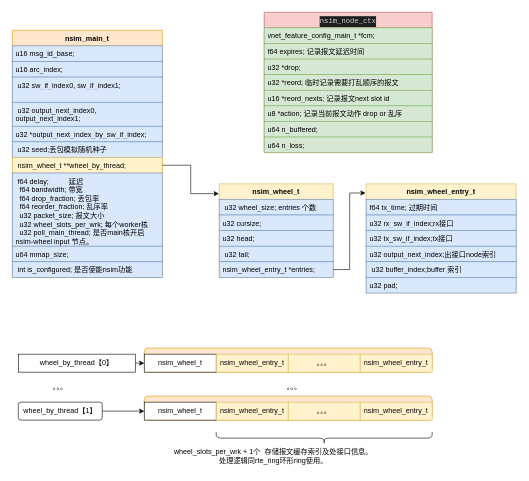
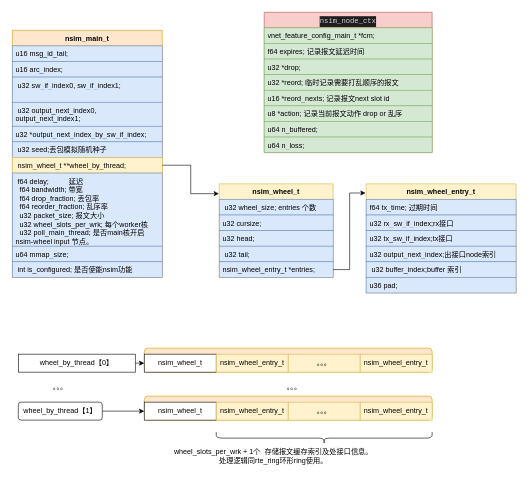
  <mxCell id="0" />
  <mxCell id="1" parent="0" />
  <mxCell id="2" value="nsim_main_t" style="swimlane;fontStyle=1;align=center;verticalAlign=top;childLayout=stackLayout;horizontal=1;startSize=26;horizontalStack=0;resizeParent=1;resizeParentMax=0;resizeLast=0;collapsible=1;marginBottom=0;whiteSpace=wrap;html=1;fillColor=#ffe6cc;strokeColor=#d79b00;" parent="1" vertex="1"><mxGeometry x="20" y="50" width="250" height="412" as="geometry" /></mxCell>
- <mxCell id="3" value="u16 msg_id_base;" style="text;strokeColor=#6c8ebf;fillColor=#dae8fc;align=left;verticalAlign=top;spacingLeft=4;spacingRight=4;overflow=hidden;rotatable=0;points=[[0,0.5],[1,0.5]];portConstraint=eastwest;whiteSpace=wrap;html=1;" parent="2" vertex="1"><mxGeometry y="26" width="250" height="26" as="geometry" /></mxCell>
+ <mxCell id="3" value="u16 msg_id_tail;" style="text;strokeColor=#6c8ebf;fillColor=#dae8fc;align=left;verticalAlign=top;spacingLeft=4;spacingRight=4;overflow=hidden;rotatable=0;points=[[0,0.5],[1,0.5]];portConstraint=eastwest;whiteSpace=wrap;html=1;" parent="2" vertex="1"><mxGeometry y="26" width="250" height="26" as="geometry" /></mxCell>
  <mxCell id="4" value="u16 arc_index;" style="text;strokeColor=#6c8ebf;fillColor=#dae8fc;align=left;verticalAlign=top;spacingLeft=4;spacingRight=4;overflow=hidden;rotatable=0;points=[[0,0.5],[1,0.5]];portConstraint=eastwest;whiteSpace=wrap;html=1;" parent="2" vertex="1"><mxGeometry y="52" width="250" height="26" as="geometry" /></mxCell>
  <mxCell id="5" value="&amp;nbsp;u32 sw_if_index0, sw_if_index1;" style="text;strokeColor=#6c8ebf;fillColor=#dae8fc;align=left;verticalAlign=top;spacingLeft=4;spacingRight=4;overflow=hidden;rotatable=0;points=[[0,0.5],[1,0.5]];portConstraint=eastwest;whiteSpace=wrap;html=1;" parent="2" vertex="1"><mxGeometry y="78" width="250" height="42" as="geometry" /></mxCell>
  <mxCell id="6" value="&amp;nbsp;u32 output_next_index0, output_next_index1;" style="text;strokeColor=#6c8ebf;fillColor=#dae8fc;align=left;verticalAlign=top;spacingLeft=4;spacingRight=4;overflow=hidden;rotatable=0;points=[[0,0.5],[1,0.5]];portConstraint=eastwest;whiteSpace=wrap;html=1;" parent="2" vertex="1"><mxGeometry y="120" width="250" height="40" as="geometry" /></mxCell>
  <mxCell id="7" value="u32 *output_next_index_by_sw_if_index;" style="text;strokeColor=#6c8ebf;fillColor=#dae8fc;align=left;verticalAlign=top;spacingLeft=4;spacingRight=4;overflow=hidden;rotatable=0;points=[[0,0.5],[1,0.5]];portConstraint=eastwest;whiteSpace=wrap;html=1;" parent="2" vertex="1"><mxGeometry y="160" width="250" height="26" as="geometry" /></mxCell>
  <mxCell id="8" value="&amp;nbsp;u32 seed;丢包模拟随机种子" style="text;strokeColor=#6c8ebf;fillColor=#dae8fc;align=left;verticalAlign=top;spacingLeft=4;spacingRight=4;overflow=hidden;rotatable=0;points=[[0,0.5],[1,0.5]];portConstraint=eastwest;whiteSpace=wrap;html=1;" parent="2" vertex="1"><mxGeometry y="186" width="250" height="26" as="geometry" /></mxCell>
  <mxCell id="9" value="&amp;nbsp;nsim_wheel_t **wheel_by_thread;" style="text;strokeColor=#d6b656;fillColor=#fff2cc;align=left;verticalAlign=top;spacingLeft=4;spacingRight=4;overflow=hidden;rotatable=0;points=[[0,0.5],[1,0.5]];portConstraint=eastwest;whiteSpace=wrap;html=1;" parent="2" vertex="1"><mxGeometry y="212" width="250" height="26" as="geometry" /></mxCell>
  <mxCell id="10" value="&lt;div&gt;&amp;nbsp;f64 delay;&amp;nbsp; &amp;nbsp; &amp;nbsp; &amp;nbsp; &amp;nbsp; 延迟&lt;/div&gt;&lt;div&gt;&amp;nbsp; f64 bandwidth; 带宽&lt;/div&gt;&lt;div&gt;&amp;nbsp; f64 drop_fraction; 丢包率&lt;/div&gt;&lt;div&gt;&amp;nbsp; f64 reorder_fraction; 乱序率&lt;/div&gt;&lt;div&gt;&amp;nbsp; u32 packet_size; 报文大小&lt;/div&gt;&lt;div&gt;&amp;nbsp; u32 wheel_slots_per_wrk; 每个worker核&lt;/div&gt;&lt;div&gt;&amp;nbsp; u32 poll_main_thread; 是否main核开启nsim-wheel input 节点。&lt;/div&gt;" style="text;strokeColor=#6c8ebf;fillColor=#dae8fc;align=left;verticalAlign=top;spacingLeft=4;spacingRight=4;overflow=hidden;rotatable=0;points=[[0,0.5],[1,0.5]];portConstraint=eastwest;whiteSpace=wrap;html=1;" parent="2" vertex="1"><mxGeometry y="238" width="250" height="122" as="geometry" /></mxCell>
  <mxCell id="11" value="u64 mmap_size;" style="text;strokeColor=#6c8ebf;fillColor=#dae8fc;align=left;verticalAlign=top;spacingLeft=4;spacingRight=4;overflow=hidden;rotatable=0;points=[[0,0.5],[1,0.5]];portConstraint=eastwest;whiteSpace=wrap;html=1;" parent="2" vertex="1"><mxGeometry y="360" width="250" height="26" as="geometry" /></mxCell>
  <mxCell id="12" value="&amp;nbsp;int is_configured; 是否使能nsim功能" style="text;strokeColor=#6c8ebf;fillColor=#dae8fc;align=left;verticalAlign=top;spacingLeft=4;spacingRight=4;overflow=hidden;rotatable=0;points=[[0,0.5],[1,0.5]];portConstraint=eastwest;whiteSpace=wrap;html=1;" parent="2" vertex="1"><mxGeometry y="386" width="250" height="26" as="geometry" /></mxCell>
  <mxCell id="13" value="nsim_wheel_entry_t" style="swimlane;fontStyle=1;align=center;verticalAlign=top;childLayout=stackLayout;horizontal=1;startSize=26;horizontalStack=0;resizeParent=1;resizeParentMax=0;resizeLast=0;collapsible=1;marginBottom=0;whiteSpace=wrap;html=1;fillColor=#fff2cc;strokeColor=#d6b656;" parent="1" vertex="1"><mxGeometry x="610" y="306" width="250" height="182" as="geometry" /></mxCell>
  <mxCell id="14" value="f64 tx_time; 过期时间" style="text;strokeColor=#6c8ebf;fillColor=#dae8fc;align=left;verticalAlign=top;spacingLeft=4;spacingRight=4;overflow=hidden;rotatable=0;points=[[0,0.5],[1,0.5]];portConstraint=eastwest;whiteSpace=wrap;html=1;" parent="13" vertex="1"><mxGeometry y="26" width="250" height="26" as="geometry" /></mxCell>
  <mxCell id="15" value="u32 rx_sw_if_index;rx接口" style="text;strokeColor=#6c8ebf;fillColor=#dae8fc;align=left;verticalAlign=top;spacingLeft=4;spacingRight=4;overflow=hidden;rotatable=0;points=[[0,0.5],[1,0.5]];portConstraint=eastwest;whiteSpace=wrap;html=1;" parent="13" vertex="1"><mxGeometry y="52" width="250" height="26" as="geometry" /></mxCell>
  <mxCell id="16" value="u32 tx_sw_if_index;tx接口" style="text;strokeColor=#6c8ebf;fillColor=#dae8fc;align=left;verticalAlign=top;spacingLeft=4;spacingRight=4;overflow=hidden;rotatable=0;points=[[0,0.5],[1,0.5]];portConstraint=eastwest;whiteSpace=wrap;html=1;" parent="13" vertex="1"><mxGeometry y="78" width="250" height="26" as="geometry" /></mxCell>
  <mxCell id="17" value="u32 output_next_index;出接口node索引" style="text;strokeColor=#6c8ebf;fillColor=#dae8fc;align=left;verticalAlign=top;spacingLeft=4;spacingRight=4;overflow=hidden;rotatable=0;points=[[0,0.5],[1,0.5]];portConstraint=eastwest;whiteSpace=wrap;html=1;" parent="13" vertex="1"><mxGeometry y="104" width="250" height="26" as="geometry" /></mxCell>
  <mxCell id="18" value="&amp;nbsp;u32 buffer_index;buffer 索引" style="text;strokeColor=#6c8ebf;fillColor=#dae8fc;align=left;verticalAlign=top;spacingLeft=4;spacingRight=4;overflow=hidden;rotatable=0;points=[[0,0.5],[1,0.5]];portConstraint=eastwest;whiteSpace=wrap;html=1;" parent="13" vertex="1"><mxGeometry y="130" width="250" height="26" as="geometry" /></mxCell>
- <mxCell id="19" value="u32 pad;" style="text;strokeColor=#6c8ebf;fillColor=#dae8fc;align=left;verticalAlign=top;spacingLeft=4;spacingRight=4;overflow=hidden;rotatable=0;points=[[0,0.5],[1,0.5]];portConstraint=eastwest;whiteSpace=wrap;html=1;" parent="13" vertex="1"><mxGeometry y="156" width="250" height="26" as="geometry" /></mxCell>
+ <mxCell id="19" value="u36 pad;" style="text;strokeColor=#6c8ebf;fillColor=#dae8fc;align=left;verticalAlign=top;spacingLeft=4;spacingRight=4;overflow=hidden;rotatable=0;points=[[0,0.5],[1,0.5]];portConstraint=eastwest;whiteSpace=wrap;html=1;" parent="13" vertex="1"><mxGeometry y="156" width="250" height="26" as="geometry" /></mxCell>
  <mxCell id="20" value="nsim_wheel_t" style="swimlane;fontStyle=1;align=center;verticalAlign=top;childLayout=stackLayout;horizontal=1;startSize=26;horizontalStack=0;resizeParent=1;resizeParentMax=0;resizeLast=0;collapsible=1;marginBottom=0;whiteSpace=wrap;html=1;fillColor=#fff2cc;strokeColor=#d6b656;" parent="1" vertex="1"><mxGeometry x="365" y="306" width="190" height="156" as="geometry" /></mxCell>
  <mxCell id="21" value="&amp;nbsp;u32 wheel_size; entries 个数" style="text;strokeColor=#6c8ebf;fillColor=#dae8fc;align=left;verticalAlign=top;spacingLeft=4;spacingRight=4;overflow=hidden;rotatable=0;points=[[0,0.5],[1,0.5]];portConstraint=eastwest;whiteSpace=wrap;html=1;" parent="20" vertex="1"><mxGeometry y="26" width="190" height="26" as="geometry" /></mxCell>
  <mxCell id="22" value="u32 cursize;" style="text;strokeColor=#6c8ebf;fillColor=#dae8fc;align=left;verticalAlign=top;spacingLeft=4;spacingRight=4;overflow=hidden;rotatable=0;points=[[0,0.5],[1,0.5]];portConstraint=eastwest;whiteSpace=wrap;html=1;" parent="20" vertex="1"><mxGeometry y="52" width="190" height="26" as="geometry" /></mxCell>
  <mxCell id="23" value="u32 head;" style="text;strokeColor=#6c8ebf;fillColor=#dae8fc;align=left;verticalAlign=top;spacingLeft=4;spacingRight=4;overflow=hidden;rotatable=0;points=[[0,0.5],[1,0.5]];portConstraint=eastwest;whiteSpace=wrap;html=1;" parent="20" vertex="1"><mxGeometry y="78" width="190" height="26" as="geometry" /></mxCell>
  <mxCell id="24" value="&amp;nbsp;u32 tail;" style="text;strokeColor=#6c8ebf;fillColor=#dae8fc;align=left;verticalAlign=top;spacingLeft=4;spacingRight=4;overflow=hidden;rotatable=0;points=[[0,0.5],[1,0.5]];portConstraint=eastwest;whiteSpace=wrap;html=1;" parent="20" vertex="1"><mxGeometry y="104" width="190" height="26" as="geometry" /></mxCell>
  <mxCell id="25" value="nsim_wheel_entry_t *entries;" style="text;strokeColor=#6c8ebf;fillColor=#dae8fc;align=left;verticalAlign=top;spacingLeft=4;spacingRight=4;overflow=hidden;rotatable=0;points=[[0,0.5],[1,0.5]];portConstraint=eastwest;whiteSpace=wrap;html=1;" parent="20" vertex="1"><mxGeometry y="130" width="190" height="26" as="geometry" /></mxCell>
  <mxCell id="26" value="&lt;div style=&quot;color: rgb(212, 212, 212); background-color: rgb(30, 30, 30); font-family: &amp;quot;Source Code Pro&amp;quot;, Menlo, Monaco, &amp;quot;Courier New&amp;quot;, monospace, Menlo, Monaco, &amp;quot;Courier New&amp;quot;, monospace; font-weight: normal; line-height: 18px;&quot;&gt;nsim_node_ctx&lt;/div&gt;" style="swimlane;fontStyle=1;align=center;verticalAlign=top;childLayout=stackLayout;horizontal=1;startSize=26;horizontalStack=0;resizeParent=1;resizeParentMax=0;resizeLast=0;collapsible=1;marginBottom=0;whiteSpace=wrap;html=1;fillColor=#f8cecc;strokeColor=#b85450;" vertex="1" parent="1"><mxGeometry x="440" y="20" width="280" height="234" as="geometry" /></mxCell>
  <mxCell id="27" value="vnet_feature_config_main_t *fcm;" style="text;strokeColor=#82b366;fillColor=#d5e8d4;align=left;verticalAlign=top;spacingLeft=4;spacingRight=4;overflow=hidden;rotatable=0;points=[[0,0.5],[1,0.5]];portConstraint=eastwest;whiteSpace=wrap;html=1;" vertex="1" parent="26"><mxGeometry y="26" width="280" height="26" as="geometry" /></mxCell>
  <mxCell id="28" value="f64 expires; 记录报文延迟时间" style="text;strokeColor=#82b366;fillColor=#d5e8d4;align=left;verticalAlign=top;spacingLeft=4;spacingRight=4;overflow=hidden;rotatable=0;points=[[0,0.5],[1,0.5]];portConstraint=eastwest;whiteSpace=wrap;html=1;" vertex="1" parent="26"><mxGeometry y="52" width="280" height="26" as="geometry" /></mxCell>
  <mxCell id="29" value="u32 *drop;" style="text;strokeColor=#82b366;fillColor=#d5e8d4;align=left;verticalAlign=top;spacingLeft=4;spacingRight=4;overflow=hidden;rotatable=0;points=[[0,0.5],[1,0.5]];portConstraint=eastwest;whiteSpace=wrap;html=1;" vertex="1" parent="26"><mxGeometry y="78" width="280" height="26" as="geometry" /></mxCell>
  <mxCell id="30" value="u32 *reord; 临时记录需要打乱顺序的报文" style="text;strokeColor=#82b366;fillColor=#d5e8d4;align=left;verticalAlign=top;spacingLeft=4;spacingRight=4;overflow=hidden;rotatable=0;points=[[0,0.5],[1,0.5]];portConstraint=eastwest;whiteSpace=wrap;html=1;" vertex="1" parent="26"><mxGeometry y="104" width="280" height="26" as="geometry" /></mxCell>
  <mxCell id="31" value="u16 *reord_nexts; 记录报文next slot id" style="text;strokeColor=#82b366;fillColor=#d5e8d4;align=left;verticalAlign=top;spacingLeft=4;spacingRight=4;overflow=hidden;rotatable=0;points=[[0,0.5],[1,0.5]];portConstraint=eastwest;whiteSpace=wrap;html=1;" vertex="1" parent="26"><mxGeometry y="130" width="280" height="26" as="geometry" /></mxCell>
  <mxCell id="32" value="u8 *action; 记录当前报文动作 drop or 乱序" style="text;strokeColor=#82b366;fillColor=#d5e8d4;align=left;verticalAlign=top;spacingLeft=4;spacingRight=4;overflow=hidden;rotatable=0;points=[[0,0.5],[1,0.5]];portConstraint=eastwest;whiteSpace=wrap;html=1;" vertex="1" parent="26"><mxGeometry y="156" width="280" height="26" as="geometry" /></mxCell>
  <mxCell id="33" value="u64 n_buffered;" style="text;strokeColor=#82b366;fillColor=#d5e8d4;align=left;verticalAlign=top;spacingLeft=4;spacingRight=4;overflow=hidden;rotatable=0;points=[[0,0.5],[1,0.5]];portConstraint=eastwest;whiteSpace=wrap;html=1;" vertex="1" parent="26"><mxGeometry y="182" width="280" height="26" as="geometry" /></mxCell>
  <mxCell id="34" value="u64 n_loss;" style="text;strokeColor=#82b366;fillColor=#d5e8d4;align=left;verticalAlign=top;spacingLeft=4;spacingRight=4;overflow=hidden;rotatable=0;points=[[0,0.5],[1,0.5]];portConstraint=eastwest;whiteSpace=wrap;html=1;" vertex="1" parent="26"><mxGeometry y="208" width="280" height="26" as="geometry" /></mxCell>
  <mxCell id="35" value="" style="rounded=1;whiteSpace=wrap;html=1;fillColor=#ffe6cc;strokeColor=#d79b00;" vertex="1" parent="1"><mxGeometry x="240" y="580" width="480" height="40" as="geometry" /></mxCell>
  <mxCell id="36" value="nsim_wheel_t" style="rounded=0;whiteSpace=wrap;html=1;" vertex="1" parent="1"><mxGeometry x="240" y="590" width="120" height="30" as="geometry" /></mxCell>
  <mxCell id="37" value="nsim_wheel_entry_t" style="rounded=0;whiteSpace=wrap;html=1;fillColor=#fff2cc;strokeColor=#d6b656;" vertex="1" parent="1"><mxGeometry x="360" y="590" width="120" height="30" as="geometry" /></mxCell>
  <mxCell id="38" value="。。。" style="rounded=0;whiteSpace=wrap;html=1;fillColor=#fff2cc;strokeColor=#d6b656;" vertex="1" parent="1"><mxGeometry x="480" y="590" width="120" height="30" as="geometry" /></mxCell>
  <mxCell id="39" value="nsim_wheel_entry_t" style="rounded=0;whiteSpace=wrap;html=1;fillColor=#fff2cc;strokeColor=#d6b656;" vertex="1" parent="1"><mxGeometry x="600" y="590" width="120" height="30" as="geometry" /></mxCell>
  <mxCell id="40" value="" style="rounded=1;whiteSpace=wrap;html=1;fillColor=#ffe6cc;strokeColor=#d79b00;" vertex="1" parent="1"><mxGeometry x="240" y="660" width="480" height="40" as="geometry" /></mxCell>
  <mxCell id="41" value="nsim_wheel_t" style="rounded=0;whiteSpace=wrap;html=1;" vertex="1" parent="1"><mxGeometry x="240" y="670" width="120" height="30" as="geometry" /></mxCell>
  <mxCell id="42" value="nsim_wheel_entry_t" style="rounded=0;whiteSpace=wrap;html=1;fillColor=#fff2cc;strokeColor=#d6b656;" vertex="1" parent="1"><mxGeometry x="360" y="670" width="120" height="30" as="geometry" /></mxCell>
  <mxCell id="43" value="。。。" style="rounded=0;whiteSpace=wrap;html=1;fillColor=#fff2cc;strokeColor=#d6b656;" vertex="1" parent="1"><mxGeometry x="480" y="670" width="120" height="30" as="geometry" /></mxCell>
  <mxCell id="44" value="nsim_wheel_entry_t" style="rounded=0;whiteSpace=wrap;html=1;fillColor=#fff2cc;strokeColor=#d6b656;" vertex="1" parent="1"><mxGeometry x="600" y="670" width="120" height="30" as="geometry" /></mxCell>
  <mxCell id="45" value="" style="shape=curlyBracket;whiteSpace=wrap;html=1;rounded=1;labelPosition=left;verticalLabelPosition=middle;align=right;verticalAlign=middle;direction=north;" vertex="1" parent="1"><mxGeometry x="360" y="720" width="360" height="20" as="geometry" /></mxCell>
  <mxCell id="46" value="wheel_slots_per_wrk + 1个&amp;nbsp; 存储报文缓存索引及处接口信息。&lt;br&gt;处理逻辑同rte_ring环形ring使用。" style="text;html=1;align=center;verticalAlign=middle;resizable=0;points=[];autosize=1;strokeColor=none;fillColor=none;" vertex="1" parent="1"><mxGeometry x="280" y="740" width="350" height="40" as="geometry" /></mxCell>
  <mxCell id="47" style="edgeStyle=orthogonalEdgeStyle;rounded=0;orthogonalLoop=1;jettySize=auto;html=1;exitX=1;exitY=0.5;exitDx=0;exitDy=0;entryX=0;entryY=0.5;entryDx=0;entryDy=0;" edge="1" parent="1" source="48" target="36"><mxGeometry relative="1" as="geometry" /></mxCell>
  <mxCell id="48" value="wheel_by_thread【0】" style="rounded=0;whiteSpace=wrap;html=1;" vertex="1" parent="1"><mxGeometry x="30" y="590" width="195" height="30" as="geometry" /></mxCell>
  <mxCell id="49" style="edgeStyle=orthogonalEdgeStyle;rounded=0;orthogonalLoop=1;jettySize=auto;html=1;exitX=1;exitY=0.5;exitDx=0;exitDy=0;entryX=0;entryY=0.5;entryDx=0;entryDy=0;" edge="1" parent="1" source="50" target="41"><mxGeometry relative="1" as="geometry" /></mxCell>
  <mxCell id="50" value="wheel_by_thread【1】" style="whiteSpace=wrap;html=1;rounded=1;" vertex="1" parent="1"><mxGeometry x="30" y="670" width="140" height="30" as="geometry" /></mxCell>
  <mxCell id="51" value="。。。" style="text;html=1;strokeColor=none;fillColor=none;align=center;verticalAlign=middle;whiteSpace=wrap;rounded=0;" vertex="1" parent="1"><mxGeometry x="70" y="630" width="60" height="30" as="geometry" /></mxCell>
  <mxCell id="52" value="。。。" style="text;html=1;strokeColor=none;fillColor=none;align=center;verticalAlign=middle;whiteSpace=wrap;rounded=0;" vertex="1" parent="1"><mxGeometry x="460" y="630" width="60" height="30" as="geometry" /></mxCell>
  <mxCell id="53" style="edgeStyle=orthogonalEdgeStyle;rounded=0;orthogonalLoop=1;jettySize=auto;html=1;exitX=1;exitY=0.5;exitDx=0;exitDy=0;entryX=-0.003;entryY=0.105;entryDx=0;entryDy=0;entryPerimeter=0;" edge="1" parent="1" source="9" target="20"><mxGeometry relative="1" as="geometry" /></mxCell>
  <mxCell id="54" style="edgeStyle=orthogonalEdgeStyle;rounded=0;orthogonalLoop=1;jettySize=auto;html=1;exitX=1;exitY=0.5;exitDx=0;exitDy=0;entryX=-0.004;entryY=0.084;entryDx=0;entryDy=0;entryPerimeter=0;" edge="1" parent="1" source="25" target="13"><mxGeometry relative="1" as="geometry" /></mxCell>
